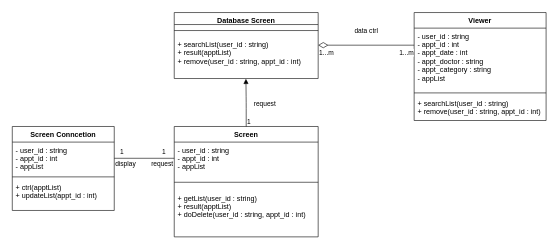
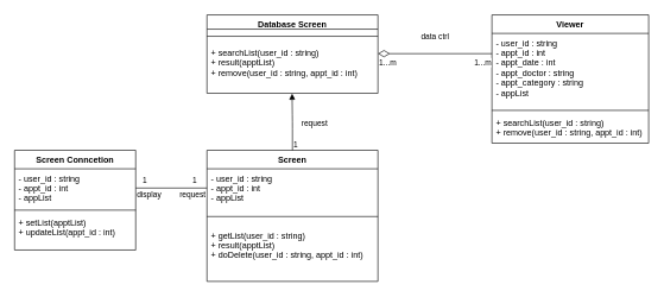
  <mxCell id="0" />
  <mxCell id="1" parent="0" />
  <mxCell id="2" value="Screen Conncetion&#10;" style="swimlane;fontStyle=1;align=center;verticalAlign=top;childLayout=stackLayout;horizontal=1;startSize=26;horizontalStack=0;resizeParent=1;resizeParentMax=0;resizeLast=0;collapsible=1;marginBottom=0;" vertex="1" parent="1"><mxGeometry x="20" y="210" width="170" height="140" as="geometry"><mxRectangle x="120" y="120" width="100" height="26" as="alternateBounds" /></mxGeometry></mxCell>
  <mxCell id="3" value="- user_id : string&#10;- appt_id : int&#10;- appList" style="text;strokeColor=none;fillColor=none;align=left;verticalAlign=top;spacingLeft=4;spacingRight=4;overflow=hidden;rotatable=0;points=[[0,0.5],[1,0.5]];portConstraint=eastwest;" vertex="1" parent="2"><mxGeometry y="26" width="170" height="54" as="geometry" /></mxCell>
  <mxCell id="4" value="" style="line;strokeWidth=1;fillColor=none;align=left;verticalAlign=middle;spacingTop=-1;spacingLeft=3;spacingRight=3;rotatable=0;labelPosition=right;points=[];portConstraint=eastwest;" vertex="1" parent="2"><mxGeometry y="80" width="170" height="8" as="geometry" /></mxCell>
- <mxCell id="5" value="+ ctrl(apptList)&#10;+ updateList(appt_id : int)&#10;" style="text;strokeColor=none;fillColor=none;align=left;verticalAlign=top;spacingLeft=4;spacingRight=4;overflow=hidden;rotatable=0;points=[[0,0.5],[1,0.5]];portConstraint=eastwest;" vertex="1" parent="2"><mxGeometry y="88" width="170" height="52" as="geometry" /></mxCell>
+ <mxCell id="5" value="+ setList(apptList)&#10;+ updateList(appt_id : int)&#10;" style="text;strokeColor=none;fillColor=none;align=left;verticalAlign=top;spacingLeft=4;spacingRight=4;overflow=hidden;rotatable=0;points=[[0,0.5],[1,0.5]];portConstraint=eastwest;" vertex="1" parent="2"><mxGeometry y="88" width="170" height="52" as="geometry" /></mxCell>
  <mxCell id="6" value="Screen" style="swimlane;fontStyle=1;align=center;verticalAlign=top;childLayout=stackLayout;horizontal=1;startSize=26;horizontalStack=0;resizeParent=1;resizeParentMax=0;resizeLast=0;collapsible=1;marginBottom=0;" vertex="1" parent="1"><mxGeometry x="290" y="210" width="240" height="184" as="geometry" /></mxCell>
  <mxCell id="7" value="- user_id : string&#10;- appt_id : int&#10;- appList" style="text;strokeColor=none;fillColor=none;align=left;verticalAlign=top;spacingLeft=4;spacingRight=4;overflow=hidden;rotatable=0;points=[[0,0.5],[1,0.5]];portConstraint=eastwest;" vertex="1" parent="6"><mxGeometry y="26" width="240" height="54" as="geometry" /></mxCell>
  <mxCell id="8" value="" style="line;strokeWidth=1;fillColor=none;align=left;verticalAlign=middle;spacingTop=-1;spacingLeft=3;spacingRight=3;rotatable=0;labelPosition=right;points=[];portConstraint=eastwest;" vertex="1" parent="6"><mxGeometry y="80" width="240" height="26" as="geometry" /></mxCell>
  <mxCell id="9" value="+ getList(user_id : string)&#10;+ result(apptList)&#10;+ doDelete(user_id : string, appt_id : int)&#10;&#10;" style="text;strokeColor=none;fillColor=none;align=left;verticalAlign=top;spacingLeft=4;spacingRight=4;overflow=hidden;rotatable=0;points=[[0,0.5],[1,0.5]];portConstraint=eastwest;" vertex="1" parent="6"><mxGeometry y="106" width="240" height="78" as="geometry" /></mxCell>
  <mxCell id="10" value="Database Screen" style="swimlane;fontStyle=1;align=center;verticalAlign=top;childLayout=stackLayout;horizontal=1;startSize=20;horizontalStack=0;resizeParent=1;resizeParentMax=0;resizeLast=0;collapsible=1;marginBottom=0;" vertex="1" parent="1"><mxGeometry x="290" y="20" width="240" height="110" as="geometry" /></mxCell>
  <mxCell id="11" value="" style="line;strokeWidth=1;fillColor=none;align=left;verticalAlign=middle;spacingTop=-1;spacingLeft=3;spacingRight=3;rotatable=0;labelPosition=right;points=[];portConstraint=eastwest;" vertex="1" parent="10"><mxGeometry y="20" width="240" height="20" as="geometry" /></mxCell>
  <mxCell id="12" value="+ searchList(user_id : string)&#10;+ result(apptList)&#10;+ remove(user_id : string, appt_id : int)" style="text;strokeColor=none;fillColor=none;align=left;verticalAlign=top;spacingLeft=4;spacingRight=4;overflow=hidden;rotatable=0;points=[[0,0.5],[1,0.5]];portConstraint=eastwest;" vertex="1" parent="10"><mxGeometry y="40" width="240" height="70" as="geometry" /></mxCell>
  <mxCell id="13" value="Viewer" style="swimlane;fontStyle=1;align=center;verticalAlign=top;childLayout=stackLayout;horizontal=1;startSize=26;horizontalStack=0;resizeParent=1;resizeParentMax=0;resizeLast=0;collapsible=1;marginBottom=0;" vertex="1" parent="1"><mxGeometry x="690" y="20" width="220" height="180" as="geometry" /></mxCell>
  <mxCell id="14" value="- user_id : string&#10;- appt_id : int &#10;- appt_date : int&#10;- appt_doctor : string&#10;- appt_category : string&#10;- appList&#10;" style="text;strokeColor=none;fillColor=none;align=left;verticalAlign=top;spacingLeft=4;spacingRight=4;overflow=hidden;rotatable=0;points=[[0,0.5],[1,0.5]];portConstraint=eastwest;" vertex="1" parent="13"><mxGeometry y="26" width="220" height="104" as="geometry" /></mxCell>
  <mxCell id="15" value="" style="line;strokeWidth=1;fillColor=none;align=left;verticalAlign=middle;spacingTop=-1;spacingLeft=3;spacingRight=3;rotatable=0;labelPosition=right;points=[];portConstraint=eastwest;" vertex="1" parent="13"><mxGeometry y="130" width="220" height="8" as="geometry" /></mxCell>
  <mxCell id="16" value="+ searchList(user_id : string)&#10;+ remove(user_id : string, appt_id : int)" style="text;strokeColor=none;fillColor=none;align=left;verticalAlign=top;spacingLeft=4;spacingRight=4;overflow=hidden;rotatable=0;points=[[0,0.5],[1,0.5]];portConstraint=eastwest;" vertex="1" parent="13"><mxGeometry y="138" width="220" height="42" as="geometry" /></mxCell>
  <mxCell id="17" value="" style="endArrow=none;html=1;edgeStyle=orthogonalEdgeStyle;exitX=1;exitY=0.5;exitDx=0;exitDy=0;" edge="1" parent="1" source="3" target="7"><mxGeometry relative="1" as="geometry"><mxPoint x="210" y="280" as="sourcePoint" /><mxPoint x="370" y="280" as="targetPoint" /></mxGeometry></mxCell>
  <mxCell id="18" value="display" style="edgeLabel;resizable=0;html=1;align=left;verticalAlign=bottom;" connectable="0" vertex="1" parent="17"><mxGeometry x="-1" relative="1" as="geometry"><mxPoint y="17" as="offset" /></mxGeometry></mxCell>
  <mxCell id="19" value="1" style="edgeLabel;resizable=0;html=1;align=left;verticalAlign=bottom;" connectable="0" vertex="1" parent="1"><mxGeometry x="190" y="280" as="geometry"><mxPoint x="78" y="-19" as="offset" /></mxGeometry></mxCell>
  <mxCell id="20" value="request" style="edgeLabel;resizable=0;html=1;align=left;verticalAlign=bottom;" connectable="0" vertex="1" parent="1"><mxGeometry x="250" y="280" as="geometry" /></mxCell>
  <mxCell id="21" value="1" style="edgeLabel;resizable=0;html=1;align=left;verticalAlign=bottom;" connectable="0" vertex="1" parent="1"><mxGeometry x="120" y="280" as="geometry"><mxPoint x="78" y="-19" as="offset" /></mxGeometry></mxCell>
  <mxCell id="22" value="request" style="endArrow=block;endFill=1;html=1;edgeStyle=orthogonalEdgeStyle;align=left;verticalAlign=top;exitX=0.5;exitY=0;exitDx=0;exitDy=0;entryX=0.498;entryY=1.006;entryDx=0;entryDy=0;entryPerimeter=0;" edge="1" parent="1" source="6" target="12"><mxGeometry x="0.262" y="-11" relative="1" as="geometry"><mxPoint x="230" y="480" as="sourcePoint" /><mxPoint x="370" y="170" as="targetPoint" /><mxPoint as="offset" /></mxGeometry></mxCell>
  <mxCell id="23" value="1" style="edgeLabel;resizable=0;html=1;align=left;verticalAlign=bottom;" connectable="0" vertex="1" parent="22"><mxGeometry x="-1" relative="1" as="geometry" /></mxCell>
  <mxCell id="24" value="data ctrl" style="endArrow=none;html=1;endSize=12;startArrow=diamondThin;startSize=14;startFill=0;edgeStyle=orthogonalEdgeStyle;endFill=0;" edge="1" parent="1"><mxGeometry y="24" relative="1" as="geometry"><mxPoint x="530" y="74.41" as="sourcePoint" /><mxPoint x="690" y="74.41" as="targetPoint" /><mxPoint as="offset" /></mxGeometry></mxCell>
  <mxCell id="25" value="1...m" style="edgeLabel;resizable=0;html=1;align=left;verticalAlign=top;" connectable="0" vertex="1" parent="24"><mxGeometry x="-1" relative="1" as="geometry" /></mxCell>
  <mxCell id="26" value="1...m" style="edgeLabel;resizable=0;html=1;align=right;verticalAlign=top;" connectable="0" vertex="1" parent="24"><mxGeometry x="1" relative="1" as="geometry" /></mxCell>
